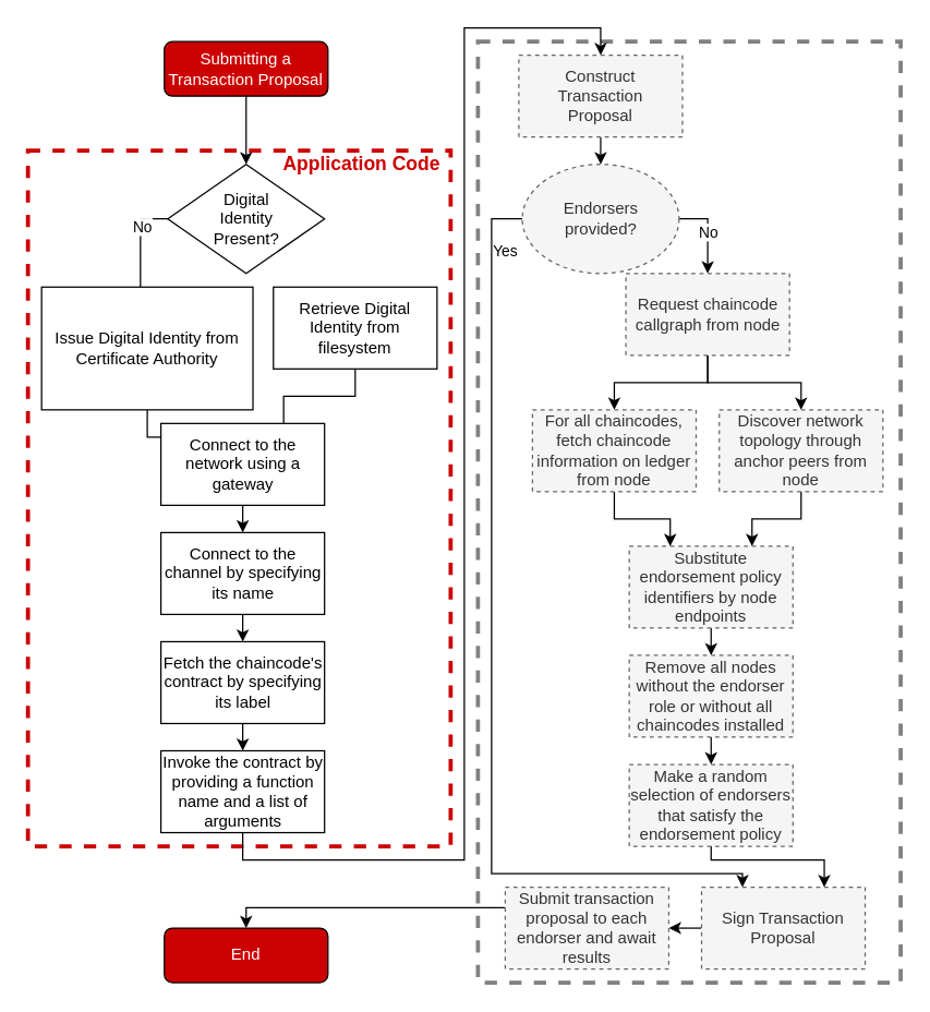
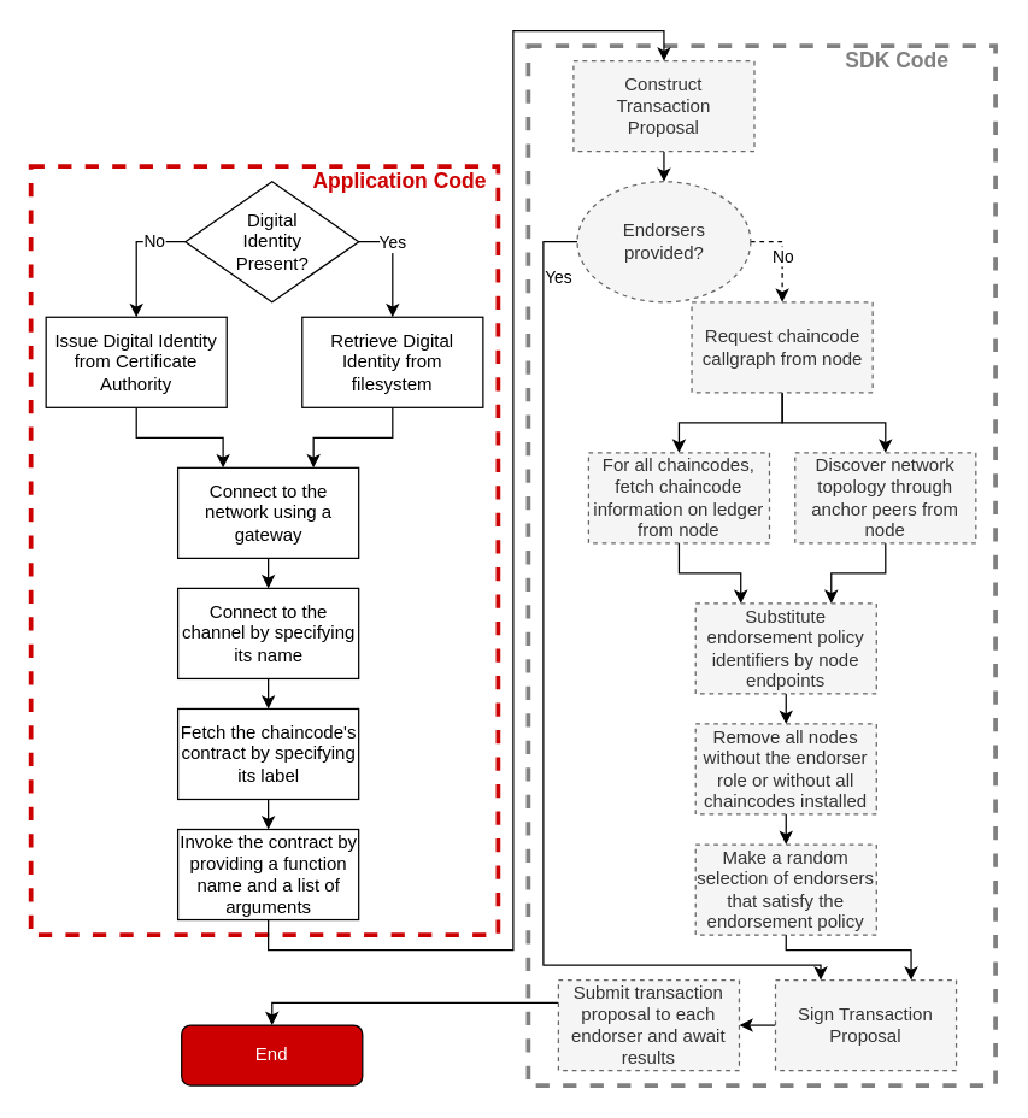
  <mxCell id="0" />
  <mxCell id="1" parent="0" />
  <mxCell id="2" value="" style="rounded=0;whiteSpace=wrap;html=1;dashed=1;fillColor=none;strokeWidth=3;strokeColor=#808080;" vertex="1" parent="1"><mxGeometry x="350" y="30" width="310" height="690" as="geometry" /></mxCell>
  <mxCell id="3" value="" style="rounded=0;whiteSpace=wrap;html=1;dashed=1;fillColor=none;strokeColor=#CC0000;strokeWidth=3;" vertex="1" parent="1"><mxGeometry x="20" y="110" width="310" height="510" as="geometry" /></mxCell>
- <mxCell id="4" style="edgeStyle=orthogonalEdgeStyle;rounded=0;orthogonalLoop=1;jettySize=auto;html=1;exitX=0.5;exitY=1;exitDx=0;exitDy=0;fontColor=#FFFFFF;" edge="1" parent="1" source="5" target="8"><mxGeometry relative="1" as="geometry" /></mxCell>
- <mxCell id="5" value="Submitting a Transaction Proposal" style="rounded=1;whiteSpace=wrap;html=1;fillColor=#CC0000;fontColor=#FFFFFF;" vertex="1" parent="1"><mxGeometry x="120" y="30" width="120" height="40" as="geometry" /></mxCell>
  <mxCell id="6" value="&lt;font color=&quot;#000000&quot;&gt;No&lt;/font&gt;" style="edgeStyle=orthogonalEdgeStyle;rounded=0;orthogonalLoop=1;jettySize=auto;html=1;exitX=0;exitY=0.5;exitDx=0;exitDy=0;entryX=0.5;entryY=0;entryDx=0;entryDy=0;fontColor=#FFFFFF;" edge="1" parent="1" source="8" target="10"><mxGeometry x="-0.455" relative="1" as="geometry"><mxPoint x="1" as="offset" /></mxGeometry></mxCell>
+ <mxCell id="7" value="Yes" style="edgeStyle=orthogonalEdgeStyle;rounded=0;orthogonalLoop=1;jettySize=auto;html=1;exitX=1;exitY=0.5;exitDx=0;exitDy=0;entryX=0.5;entryY=0;entryDx=0;entryDy=0;" edge="1" parent="1" source="8" target="12"><mxGeometry x="-0.379" relative="1" as="geometry"><mxPoint as="offset" /></mxGeometry></mxCell>
  <mxCell id="8" value="Digital&lt;br&gt;Identity&lt;br&gt;Present?" style="rhombus;whiteSpace=wrap;html=1;" vertex="1" parent="1"><mxGeometry x="122.5" y="120" width="115" height="80" as="geometry" /></mxCell>
  <mxCell id="9" style="edgeStyle=orthogonalEdgeStyle;rounded=0;orthogonalLoop=1;jettySize=auto;html=1;exitX=0.5;exitY=1;exitDx=0;exitDy=0;entryX=0.25;entryY=0;entryDx=0;entryDy=0;fontColor=#FFFFFF;" edge="1" parent="1" source="10" target="14"><mxGeometry relative="1" as="geometry" /></mxCell>
- <mxCell id="10" value="Issue Digital Identity from Certificate Authority" style="rounded=0;whiteSpace=wrap;html=1;" vertex="1" parent="1"><mxGeometry x="30" y="210" width="155" height="90" as="geometry" /></mxCell>
- <mxCell id="11" style="edgeStyle=orthogonalEdgeStyle;rounded=0;orthogonalLoop=1;jettySize=auto;html=1;exitX=0.5;exitY=1;exitDx=0;exitDy=0;entryX=0.75;entryY=0;entryDx=0;entryDy=0;fontColor=#FFFFFF;endArrow=none;" edge="1" parent="1" source="12" target="14"><mxGeometry relative="1" as="geometry" /></mxCell>
+ <mxCell id="10" value="Issue Digital Identity from Certificate Authority" style="rounded=0;whiteSpace=wrap;html=1;" vertex="1" parent="1"><mxGeometry x="30" y="210" width="120" height="60" as="geometry" /></mxCell>
+ <mxCell id="11" style="edgeStyle=orthogonalEdgeStyle;rounded=0;orthogonalLoop=1;jettySize=auto;html=1;exitX=0.5;exitY=1;exitDx=0;exitDy=0;entryX=0.75;entryY=0;entryDx=0;entryDy=0;fontColor=#FFFFFF;" edge="1" parent="1" source="12" target="14"><mxGeometry relative="1" as="geometry" /></mxCell>
  <mxCell id="12" value="Retrieve Digital Identity from filesystem" style="rounded=0;whiteSpace=wrap;html=1;" vertex="1" parent="1"><mxGeometry x="200" y="210" width="120" height="60" as="geometry" /></mxCell>
  <mxCell id="13" style="edgeStyle=orthogonalEdgeStyle;rounded=0;orthogonalLoop=1;jettySize=auto;html=1;exitX=0.5;exitY=1;exitDx=0;exitDy=0;entryX=0.5;entryY=0;entryDx=0;entryDy=0;fontColor=#FFFFFF;" edge="1" parent="1" source="14" target="16"><mxGeometry relative="1" as="geometry" /></mxCell>
  <mxCell id="14" value="Connect to the network using a gateway" style="rounded=0;whiteSpace=wrap;html=1;" vertex="1" parent="1"><mxGeometry x="117.5" y="310" width="120" height="60" as="geometry" /></mxCell>
  <mxCell id="15" style="edgeStyle=orthogonalEdgeStyle;rounded=0;orthogonalLoop=1;jettySize=auto;html=1;exitX=0.5;exitY=1;exitDx=0;exitDy=0;entryX=0.5;entryY=0;entryDx=0;entryDy=0;fontColor=#FFFFFF;" edge="1" parent="1" source="16" target="18"><mxGeometry relative="1" as="geometry" /></mxCell>
  <mxCell id="16" value="Connect to the channel by specifying its name" style="rounded=0;whiteSpace=wrap;html=1;" vertex="1" parent="1"><mxGeometry x="117.5" y="390" width="120" height="60" as="geometry" /></mxCell>
  <mxCell id="17" style="edgeStyle=orthogonalEdgeStyle;rounded=0;orthogonalLoop=1;jettySize=auto;html=1;exitX=0.5;exitY=1;exitDx=0;exitDy=0;entryX=0.5;entryY=0;entryDx=0;entryDy=0;fontColor=#FFFFFF;" edge="1" parent="1" source="18" target="20"><mxGeometry relative="1" as="geometry" /></mxCell>
  <mxCell id="18" value="Fetch the chaincode's contract by specifying its label" style="rounded=0;whiteSpace=wrap;html=1;" vertex="1" parent="1"><mxGeometry x="117.5" y="470" width="120" height="60" as="geometry" /></mxCell>
  <mxCell id="19" style="edgeStyle=orthogonalEdgeStyle;rounded=0;orthogonalLoop=1;jettySize=auto;html=1;exitX=0.5;exitY=1;exitDx=0;exitDy=0;fontColor=#FFFFFF;entryX=0.5;entryY=0;entryDx=0;entryDy=0;" edge="1" parent="1" source="20" target="30"><mxGeometry relative="1" as="geometry"><mxPoint x="380" y="60" as="targetPoint" /><Array as="points"><mxPoint x="178" y="630" /><mxPoint x="340" y="630" /><mxPoint x="340" y="20" /><mxPoint x="440" y="20" /></Array></mxGeometry></mxCell>
  <mxCell id="20" value="Invoke the contract by providing a function name and a list of arguments" style="rounded=0;whiteSpace=wrap;html=1;" vertex="1" parent="1"><mxGeometry x="117.5" y="550" width="120" height="60" as="geometry" /></mxCell>
  <mxCell id="21" style="edgeStyle=orthogonalEdgeStyle;rounded=0;orthogonalLoop=1;jettySize=auto;html=1;exitX=0;exitY=0.5;exitDx=0;exitDy=0;entryX=1;entryY=0.5;entryDx=0;entryDy=0;fontColor=#000000;" edge="1" parent="1" source="22" target="40"><mxGeometry relative="1" as="geometry" /></mxCell>
  <mxCell id="22" value="Sign Transaction Proposal" style="rounded=0;whiteSpace=wrap;html=1;fillColor=#f5f5f5;strokeColor=#666666;fontColor=#333333;dashed=1;" vertex="1" parent="1"><mxGeometry x="514" y="650" width="120" height="60" as="geometry" /></mxCell>
  <mxCell id="23" value="Yes" style="edgeStyle=orthogonalEdgeStyle;rounded=0;orthogonalLoop=1;jettySize=auto;html=1;exitX=0;exitY=0.5;exitDx=0;exitDy=0;entryX=0.25;entryY=0;entryDx=0;entryDy=0;" edge="1" parent="1" source="25" target="22"><mxGeometry x="-0.868" y="10" relative="1" as="geometry"><mxPoint x="491" y="650" as="targetPoint" /><Array as="points"><mxPoint x="360" y="160" /><mxPoint x="360" y="640" /><mxPoint x="544" y="640" /></Array><mxPoint as="offset" /></mxGeometry></mxCell>
- <mxCell id="24" value="No" style="edgeStyle=orthogonalEdgeStyle;rounded=0;orthogonalLoop=1;jettySize=auto;html=1;exitX=1;exitY=0.5;exitDx=0;exitDy=0;entryX=0.5;entryY=0;entryDx=0;entryDy=0;" edge="1" parent="1" source="25" target="28"><mxGeometry relative="1" as="geometry" /></mxCell>
+ <mxCell id="24" value="No" style="edgeStyle=orthogonalEdgeStyle;rounded=0;orthogonalLoop=1;jettySize=auto;html=1;exitX=1;exitY=0.5;exitDx=0;exitDy=0;entryX=0.5;entryY=0;entryDx=0;entryDy=0;dashed=1;" edge="1" parent="1" source="25" target="28"><mxGeometry relative="1" as="geometry" /></mxCell>
  <mxCell id="25" value="Endorsers&lt;br&gt;provided?" style="ellipse;whiteSpace=wrap;html=1;fillColor=#f5f5f5;strokeColor=#666666;fontColor=#333333;dashed=1;" vertex="1" parent="1"><mxGeometry x="382.5" y="120" width="115" height="80" as="geometry" /></mxCell>
  <mxCell id="26" style="edgeStyle=orthogonalEdgeStyle;rounded=0;orthogonalLoop=1;jettySize=auto;html=1;exitX=0.5;exitY=1;exitDx=0;exitDy=0;entryX=0.5;entryY=0;entryDx=0;entryDy=0;fontColor=#000000;" edge="1" parent="1" source="28" target="32"><mxGeometry relative="1" as="geometry" /></mxCell>
  <mxCell id="27" style="edgeStyle=orthogonalEdgeStyle;rounded=0;orthogonalLoop=1;jettySize=auto;html=1;exitX=0.5;exitY=1;exitDx=0;exitDy=0;entryX=0.5;entryY=0;entryDx=0;entryDy=0;fontColor=#000000;" edge="1" parent="1" source="28" target="34"><mxGeometry relative="1" as="geometry" /></mxCell>
  <mxCell id="28" value="Request chaincode callgraph from node" style="rounded=0;whiteSpace=wrap;html=1;fillColor=#f5f5f5;strokeColor=#666666;fontColor=#333333;dashed=1;" vertex="1" parent="1"><mxGeometry x="458.5" y="200" width="120" height="60" as="geometry" /></mxCell>
  <mxCell id="29" style="edgeStyle=orthogonalEdgeStyle;rounded=0;orthogonalLoop=1;jettySize=auto;html=1;exitX=0.5;exitY=1;exitDx=0;exitDy=0;entryX=0.5;entryY=0;entryDx=0;entryDy=0;fontColor=#FFFFFF;" edge="1" parent="1" source="30" target="25"><mxGeometry relative="1" as="geometry" /></mxCell>
  <mxCell id="30" value="Construct&lt;br&gt;Transaction&lt;br&gt;Proposal" style="rounded=0;whiteSpace=wrap;html=1;fillColor=#f5f5f5;strokeColor=#666666;fontColor=#333333;dashed=1;" vertex="1" parent="1"><mxGeometry x="380" y="40" width="120" height="60" as="geometry" /></mxCell>
  <mxCell id="31" style="edgeStyle=orthogonalEdgeStyle;rounded=0;orthogonalLoop=1;jettySize=auto;html=1;exitX=0.5;exitY=1;exitDx=0;exitDy=0;entryX=0.25;entryY=0;entryDx=0;entryDy=0;fontColor=#000000;" edge="1" parent="1" source="32" target="36"><mxGeometry relative="1" as="geometry" /></mxCell>
  <mxCell id="32" value="For all chaincodes, fetch chaincode information on ledger from node" style="rounded=0;whiteSpace=wrap;html=1;fillColor=#f5f5f5;strokeColor=#666666;fontColor=#333333;dashed=1;" vertex="1" parent="1"><mxGeometry x="390" y="300" width="120" height="60" as="geometry" /></mxCell>
  <mxCell id="33" style="edgeStyle=orthogonalEdgeStyle;rounded=0;orthogonalLoop=1;jettySize=auto;html=1;exitX=0.5;exitY=1;exitDx=0;exitDy=0;entryX=0.75;entryY=0;entryDx=0;entryDy=0;fontColor=#000000;" edge="1" parent="1" source="34" target="36"><mxGeometry relative="1" as="geometry" /></mxCell>
  <mxCell id="34" value="Discover network topology through anchor peers from node" style="rounded=0;whiteSpace=wrap;html=1;fillColor=#f5f5f5;strokeColor=#666666;fontColor=#333333;dashed=1;" vertex="1" parent="1"><mxGeometry x="527" y="300" width="120" height="60" as="geometry" /></mxCell>
  <mxCell id="35" style="edgeStyle=orthogonalEdgeStyle;rounded=0;orthogonalLoop=1;jettySize=auto;html=1;exitX=0.5;exitY=1;exitDx=0;exitDy=0;entryX=0.5;entryY=0;entryDx=0;entryDy=0;fontColor=#000000;" edge="1" parent="1" source="36" target="45"><mxGeometry relative="1" as="geometry" /></mxCell>
  <mxCell id="36" value="Substitute endorsement policy identifiers by node endpoints" style="rounded=0;whiteSpace=wrap;html=1;fillColor=#f5f5f5;strokeColor=#666666;fontColor=#333333;dashed=1;" vertex="1" parent="1"><mxGeometry x="461" y="400" width="120" height="60" as="geometry" /></mxCell>
  <mxCell id="37" style="edgeStyle=orthogonalEdgeStyle;rounded=0;orthogonalLoop=1;jettySize=auto;html=1;exitX=0.5;exitY=1;exitDx=0;exitDy=0;entryX=0.75;entryY=0;entryDx=0;entryDy=0;fontColor=#000000;" edge="1" parent="1" source="38" target="22"><mxGeometry relative="1" as="geometry"><Array as="points"><mxPoint x="521" y="630" /><mxPoint x="604" y="630" /></Array></mxGeometry></mxCell>
  <mxCell id="38" value="Make a random selection of endorsers that satisfy the endorsement policy" style="rounded=0;whiteSpace=wrap;html=1;fillColor=#f5f5f5;strokeColor=#666666;fontColor=#333333;dashed=1;" vertex="1" parent="1"><mxGeometry x="461" y="560" width="120" height="60" as="geometry" /></mxCell>
  <mxCell id="39" style="edgeStyle=orthogonalEdgeStyle;rounded=0;orthogonalLoop=1;jettySize=auto;html=1;exitX=0;exitY=0.25;exitDx=0;exitDy=0;entryX=0.5;entryY=0;entryDx=0;entryDy=0;fontColor=#000000;" edge="1" parent="1" source="40" target="41"><mxGeometry relative="1" as="geometry"><Array as="points"><mxPoint x="180" y="665" /></Array></mxGeometry></mxCell>
  <mxCell id="40" value="Submit transaction proposal to each endorser and await results" style="rounded=0;whiteSpace=wrap;html=1;fillColor=#f5f5f5;strokeColor=#666666;fontColor=#333333;dashed=1;" vertex="1" parent="1"><mxGeometry x="370" y="650" width="120" height="60" as="geometry" /></mxCell>
  <mxCell id="41" value="End" style="rounded=1;whiteSpace=wrap;html=1;fillColor=#CC0000;fontColor=#FFFFFF;" vertex="1" parent="1"><mxGeometry x="120" y="680" width="120" height="40" as="geometry" /></mxCell>
  <mxCell id="42" value="&lt;b&gt;&lt;font color=&quot;#cc0000&quot; style=&quot;font-size: 14px&quot;&gt;Application Code&lt;/font&gt;&lt;/b&gt;" style="text;html=1;strokeColor=none;fillColor=none;align=center;verticalAlign=middle;whiteSpace=wrap;rounded=0;dashed=1;fontColor=#000000;" vertex="1" parent="1"><mxGeometry x="200" y="110" width="130" height="20" as="geometry" /></mxCell>
+ <mxCell id="43" value="&lt;b&gt;&lt;font style=&quot;font-size: 14px&quot; color=&quot;#808080&quot;&gt;SDK Code&lt;/font&gt;&lt;/b&gt;" style="text;html=1;strokeColor=none;fillColor=none;align=center;verticalAlign=middle;whiteSpace=wrap;rounded=0;dashed=1;fontColor=#000000;" vertex="1" parent="1"><mxGeometry x="530" y="30" width="130" height="20" as="geometry" /></mxCell>
  <mxCell id="44" style="edgeStyle=orthogonalEdgeStyle;rounded=0;orthogonalLoop=1;jettySize=auto;html=1;exitX=0.5;exitY=1;exitDx=0;exitDy=0;entryX=0.5;entryY=0;entryDx=0;entryDy=0;fontColor=#000000;" edge="1" parent="1" source="45" target="38"><mxGeometry relative="1" as="geometry" /></mxCell>
  <mxCell id="45" value="Remove all nodes without the endorser role or without all chaincodes installed" style="rounded=0;whiteSpace=wrap;html=1;fillColor=#f5f5f5;strokeColor=#666666;fontColor=#333333;dashed=1;" vertex="1" parent="1"><mxGeometry x="461" y="480" width="120" height="60" as="geometry" /></mxCell>
